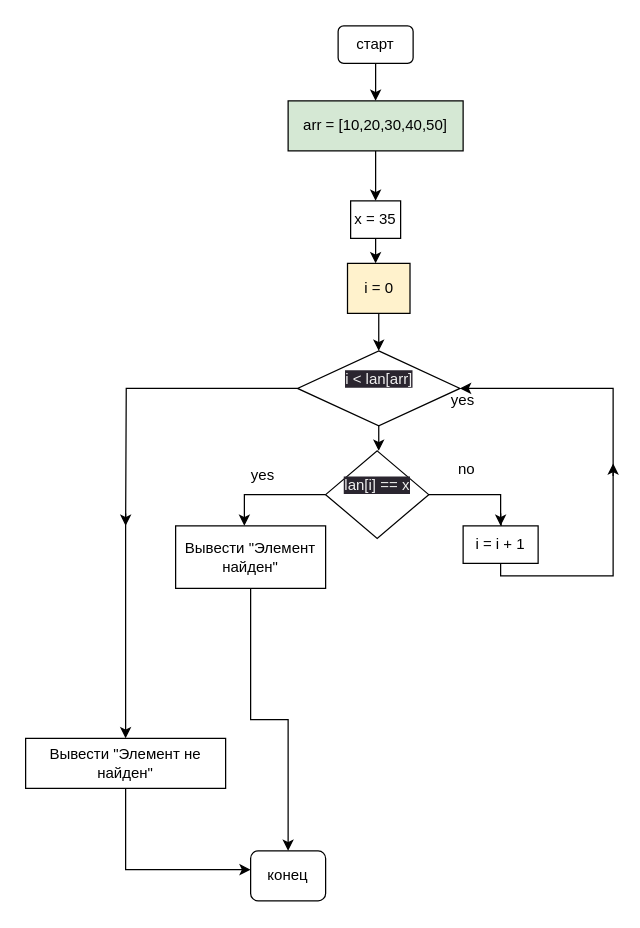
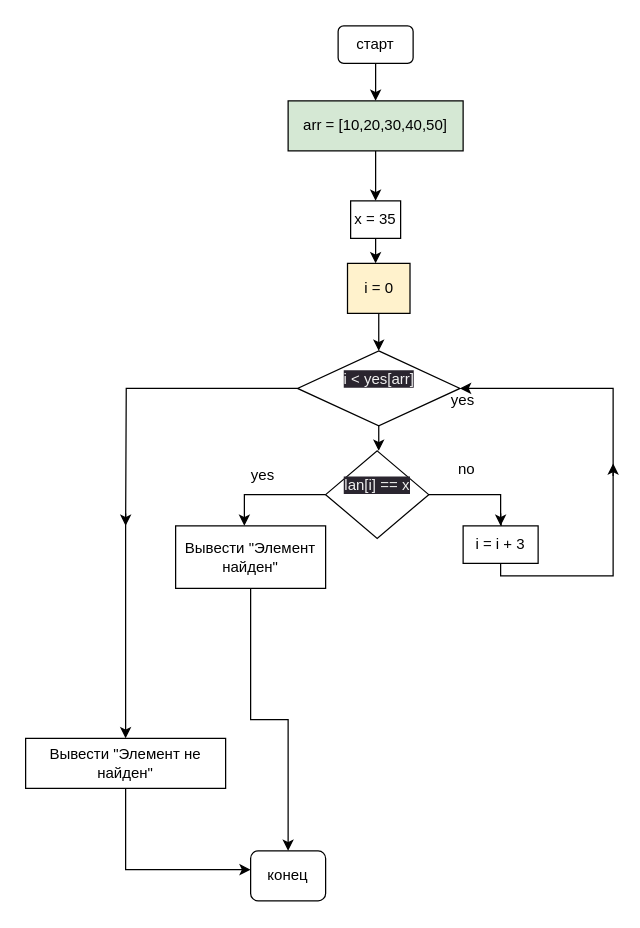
  <mxCell id="0" />
  <mxCell id="1" parent="0" />
  <mxCell id="2" value="" style="rounded=1;whiteSpace=wrap;html=1;" vertex="1" parent="1"><mxGeometry x="270" y="20" width="60" height="30" as="geometry" /></mxCell>
  <mxCell id="3" value="" style="edgeStyle=none;html=1;" edge="1" parent="1" source="4"><mxGeometry relative="1" as="geometry"><mxPoint x="300" y="80" as="targetPoint" /></mxGeometry></mxCell>
  <mxCell id="4" value="старт" style="text;html=1;strokeColor=none;fillColor=none;align=center;verticalAlign=middle;whiteSpace=wrap;rounded=0;" vertex="1" parent="1"><mxGeometry x="270" y="20" width="60" height="30" as="geometry" /></mxCell>
  <mxCell id="5" value="" style="edgeStyle=none;html=1;" edge="1" parent="1"><mxGeometry relative="1" as="geometry"><mxPoint x="300" y="120" as="sourcePoint" /><mxPoint x="300" y="160" as="targetPoint" /></mxGeometry></mxCell>
  <mxCell id="6" value="" style="edgeStyle=none;html=1;" edge="1" parent="1"><mxGeometry relative="1" as="geometry"><mxPoint x="300" y="190" as="sourcePoint" /><mxPoint x="300" y="210" as="targetPoint" /></mxGeometry></mxCell>
  <mxCell id="7" value="" style="edgeStyle=none;html=1;startArrow=none;" edge="1" parent="1" source="25"><mxGeometry relative="1" as="geometry"><mxPoint x="302.5" y="310" as="sourcePoint" /><mxPoint x="302.5" y="360" as="targetPoint" /></mxGeometry></mxCell>
  <mxCell id="8" style="edgeStyle=orthogonalEdgeStyle;rounded=0;html=1;exitX=0;exitY=0.5;exitDx=0;exitDy=0;" edge="1" parent="1" source="25"><mxGeometry relative="1" as="geometry"><mxPoint x="100" y="420" as="targetPoint" /><mxPoint x="240" y="295" as="sourcePoint" /></mxGeometry></mxCell>
  <mxCell id="9" value="" style="edgeStyle=orthogonalEdgeStyle;html=1;rounded=0;exitX=1;exitY=0.5;exitDx=0;exitDy=0;" edge="1" parent="1" source="26"><mxGeometry relative="1" as="geometry"><mxPoint x="362.5" y="375" as="sourcePoint" /><mxPoint x="400" y="420" as="targetPoint" /><Array as="points"><mxPoint x="400" y="395" /></Array></mxGeometry></mxCell>
  <mxCell id="10" value="" style="edgeStyle=orthogonalEdgeStyle;rounded=0;html=1;entryX=0.5;entryY=0;entryDx=0;entryDy=0;exitX=0;exitY=0.5;exitDx=0;exitDy=0;" edge="1" parent="1" source="26"><mxGeometry relative="1" as="geometry"><mxPoint x="242.5" y="375" as="sourcePoint" /><mxPoint x="195" y="420" as="targetPoint" /><Array as="points"><mxPoint x="195" y="395" /></Array></mxGeometry></mxCell>
  <mxCell id="11" style="edgeStyle=orthogonalEdgeStyle;rounded=0;html=1;entryX=1;entryY=0.5;entryDx=0;entryDy=0;" edge="1" parent="1" target="25"><mxGeometry relative="1" as="geometry"><mxPoint x="490" y="380" as="sourcePoint" /><mxPoint x="365" y="295" as="targetPoint" /><Array as="points"><mxPoint x="490" y="310" /></Array></mxGeometry></mxCell>
  <mxCell id="12" style="edgeStyle=orthogonalEdgeStyle;rounded=0;html=1;startArrow=none;" edge="1" parent="1" source="23"><mxGeometry relative="1" as="geometry"><mxPoint x="490" y="370" as="targetPoint" /><mxPoint x="400" y="410" as="sourcePoint" /><Array as="points"><mxPoint x="400" y="460" /><mxPoint x="490" y="460" /></Array></mxGeometry></mxCell>
  <mxCell id="13" value="yes" style="text;html=1;strokeColor=none;fillColor=none;align=center;verticalAlign=middle;whiteSpace=wrap;rounded=0;" vertex="1" parent="1"><mxGeometry x="190" y="370" width="40" height="20" as="geometry" /></mxCell>
  <mxCell id="14" value="no" style="text;html=1;strokeColor=none;fillColor=none;align=center;verticalAlign=middle;whiteSpace=wrap;rounded=0;" vertex="1" parent="1"><mxGeometry x="352.5" y="365" width="40" height="20" as="geometry" /></mxCell>
  <mxCell id="15" value="" style="endArrow=classic;html=1;rounded=0;entryX=0.5;entryY=0;entryDx=0;entryDy=0;" edge="1" parent="1" target="28"><mxGeometry width="50" height="50" relative="1" as="geometry"><mxPoint x="100" y="410" as="sourcePoint" /><mxPoint x="100" y="515" as="targetPoint" /><Array as="points"><mxPoint x="100" y="450" /><mxPoint x="100" y="490" /></Array></mxGeometry></mxCell>
  <mxCell id="16" value="" style="edgeStyle=orthogonalEdgeStyle;rounded=0;html=1;startArrow=none;" edge="1" parent="1" source="28" target="17"><mxGeometry relative="1" as="geometry"><mxPoint x="260" y="580" as="sourcePoint" /><Array as="points"><mxPoint x="100" y="695" /></Array></mxGeometry></mxCell>
  <mxCell id="17" value="конец" style="rounded=1;whiteSpace=wrap;html=1;" vertex="1" parent="1"><mxGeometry x="200" y="680" width="60" height="40" as="geometry" /></mxCell>
  <mxCell id="18" value="arr = [10,20,30,40,50]" style="rounded=0;whiteSpace=wrap;html=1;fillColor=#d5e8d4;" vertex="1" parent="1"><mxGeometry x="230" y="80" width="140" height="40" as="geometry" /></mxCell>
  <mxCell id="19" value="x = 35" style="rounded=0;whiteSpace=wrap;html=1;" vertex="1" parent="1"><mxGeometry x="280" y="160" width="40" height="30" as="geometry" /></mxCell>
  <mxCell id="20" style="edgeStyle=orthogonalEdgeStyle;rounded=0;html=1;entryX=0.5;entryY=0;entryDx=0;entryDy=0;" edge="1" parent="1" source="21"><mxGeometry relative="1" as="geometry"><mxPoint x="302.5" y="280" as="targetPoint" /></mxGeometry></mxCell>
  <mxCell id="21" value="i = 0" style="rounded=0;whiteSpace=wrap;html=1;fillColor=#fff2cc;" vertex="1" parent="1"><mxGeometry x="277.5" y="210" width="50" height="40" as="geometry" /></mxCell>
  <mxCell id="22" value="" style="edgeStyle=orthogonalEdgeStyle;rounded=0;html=1;endArrow=none;" edge="1" parent="1" target="23"><mxGeometry relative="1" as="geometry"><mxPoint x="490" y="395" as="targetPoint" /><mxPoint x="400" y="410" as="sourcePoint" /><Array as="points" /></mxGeometry></mxCell>
- <mxCell id="23" value="i = i + 1" style="rounded=0;whiteSpace=wrap;html=1;" vertex="1" parent="1"><mxGeometry x="370" y="420" width="60" height="30" as="geometry" /></mxCell>
+ <mxCell id="23" value="i = i + 3" style="rounded=0;whiteSpace=wrap;html=1;" vertex="1" parent="1"><mxGeometry x="370" y="420" width="60" height="30" as="geometry" /></mxCell>
  <mxCell id="24" value="" style="edgeStyle=none;html=1;endArrow=none;" edge="1" parent="1" target="25"><mxGeometry relative="1" as="geometry"><mxPoint x="302.5" y="310" as="sourcePoint" /><mxPoint x="302.5" y="360" as="targetPoint" /></mxGeometry></mxCell>
- <mxCell id="25" value="&#10;&lt;span style=&quot;color: rgb(240, 240, 240); font-family: Helvetica; font-size: 12px; font-style: normal; font-variant-ligatures: normal; font-variant-caps: normal; font-weight: 400; letter-spacing: normal; orphans: 2; text-align: center; text-indent: 0px; text-transform: none; widows: 2; word-spacing: 0px; -webkit-text-stroke-width: 0px; background-color: rgb(42, 37, 47); text-decoration-thickness: initial; text-decoration-style: initial; text-decoration-color: initial; float: none; display: inline !important;&quot;&gt;i &amp;lt; lan[arr]&lt;/span&gt;&#10;&#10;" style="rhombus;whiteSpace=wrap;html=1;" vertex="1" parent="1"><mxGeometry x="237.5" y="280" width="130" height="60" as="geometry" /></mxCell>
+ <mxCell id="25" value="&#10;&lt;span style=&quot;color: rgb(240, 240, 240); font-family: Helvetica; font-size: 12px; font-style: normal; font-variant-ligatures: normal; font-variant-caps: normal; font-weight: 400; letter-spacing: normal; orphans: 2; text-align: center; text-indent: 0px; text-transform: none; widows: 2; word-spacing: 0px; -webkit-text-stroke-width: 0px; background-color: rgb(42, 37, 47); text-decoration-thickness: initial; text-decoration-style: initial; text-decoration-color: initial; float: none; display: inline !important;&quot;&gt;i &amp;lt; yes[arr]&lt;/span&gt;&#10;&#10;" style="rhombus;whiteSpace=wrap;html=1;" vertex="1" parent="1"><mxGeometry x="237.5" y="280" width="130" height="60" as="geometry" /></mxCell>
  <mxCell id="26" value="&#10;&lt;span style=&quot;color: rgb(240, 240, 240); font-family: Helvetica; font-size: 12px; font-style: normal; font-variant-ligatures: normal; font-variant-caps: normal; font-weight: 400; letter-spacing: normal; orphans: 2; text-align: center; text-indent: 0px; text-transform: none; widows: 2; word-spacing: 0px; -webkit-text-stroke-width: 0px; background-color: rgb(42, 37, 47); text-decoration-thickness: initial; text-decoration-style: initial; text-decoration-color: initial; float: none; display: inline !important;&quot;&gt;lan[i] == x&lt;/span&gt;&#10;&#10;" style="rhombus;whiteSpace=wrap;html=1;" vertex="1" parent="1"><mxGeometry x="260" y="360" width="82.5" height="70" as="geometry" /></mxCell>
  <mxCell id="27" value="yes" style="text;html=1;strokeColor=none;fillColor=none;align=center;verticalAlign=middle;whiteSpace=wrap;rounded=0;" vertex="1" parent="1"><mxGeometry x="350" y="310" width="40" height="20" as="geometry" /></mxCell>
  <mxCell id="28" value="Вывести &quot;Элемент не найден&quot;" style="rounded=0;whiteSpace=wrap;html=1;" vertex="1" parent="1"><mxGeometry x="20" y="590" width="160" height="40" as="geometry" /></mxCell>
  <mxCell id="29" style="edgeStyle=orthogonalEdgeStyle;rounded=0;html=1;entryX=0.5;entryY=0;entryDx=0;entryDy=0;" edge="1" parent="1" source="30" target="17"><mxGeometry relative="1" as="geometry"><Array as="points"><mxPoint x="200" y="575" /><mxPoint x="230" y="575" /></Array></mxGeometry></mxCell>
  <mxCell id="30" value="Вывести &quot;Элемент найден&quot;" style="rounded=0;whiteSpace=wrap;html=1;" vertex="1" parent="1"><mxGeometry x="140" y="420" width="120" height="50" as="geometry" /></mxCell>
